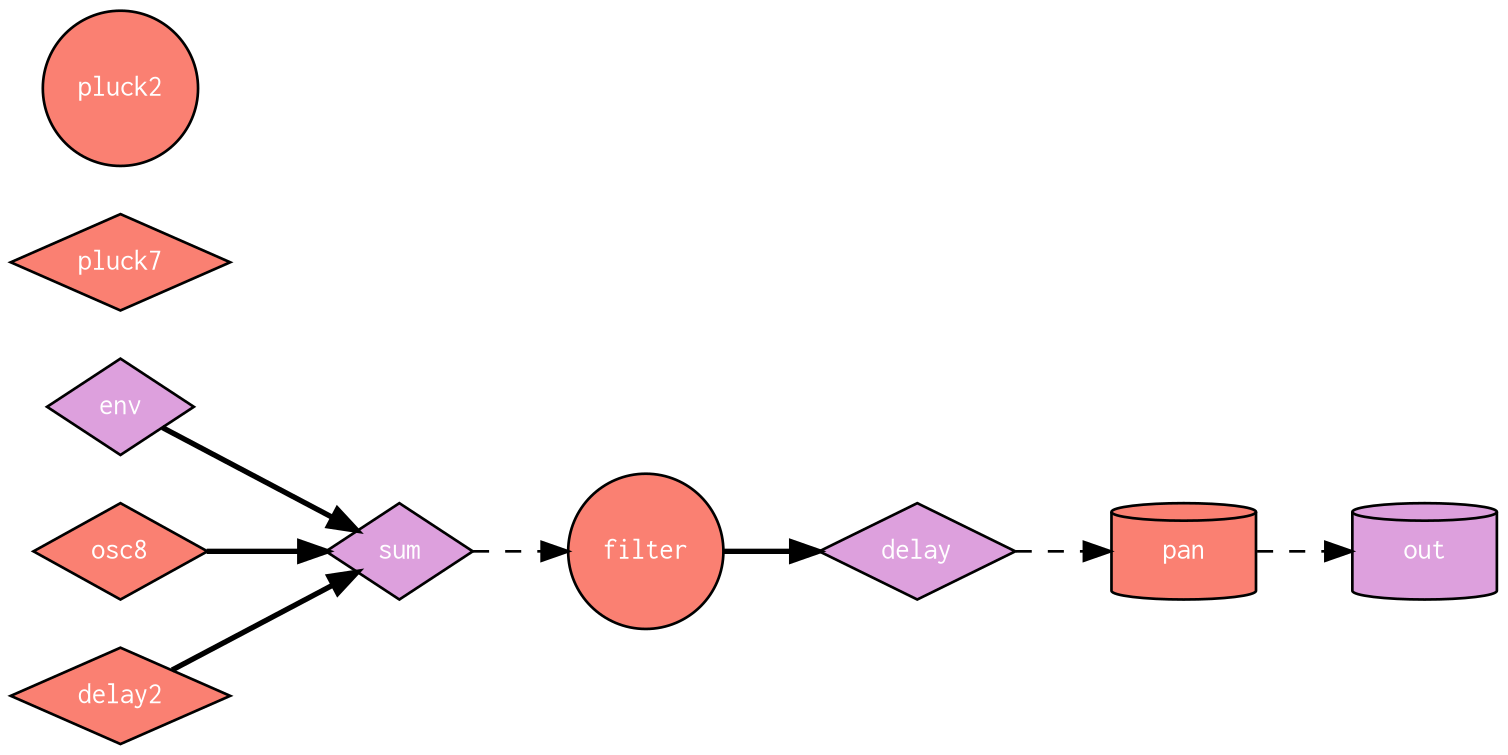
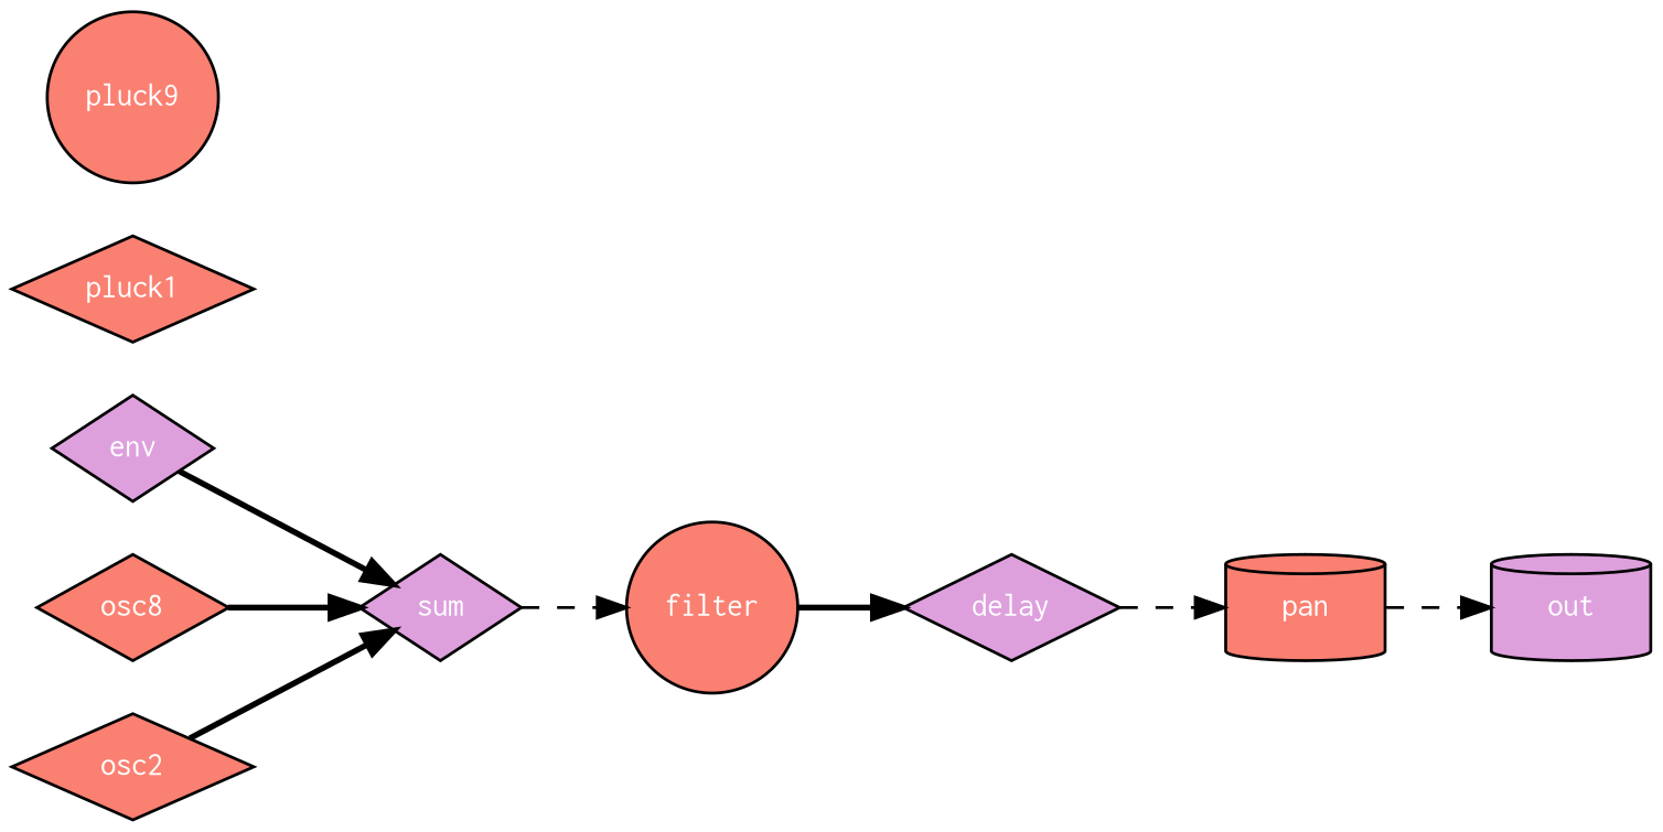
  digraph {
    rankdir=LR
    node [color=black fillcolor=salmon fontcolor=white fontname=Inconsolata fontsize=11 shape=diamond style=filled]
    edge [fontname=Inconsolata fontsize=9 style=bold]
    env [fillcolor=plum]
    sum [fillcolor=plum]
    filter [shape=circle]
    n4 [label=osc8]
-   osc2 [label=delay2]
-   pluck1 [label=pluck7]
-   pluck2 [shape=circle]
+   osc2
+   pluck1
+   pluck2 [shape=circle label=pluck9]
    delay [fillcolor=plum]
    pan [shape=cylinder]
    out [fillcolor=plum shape=cylinder]
    env -> sum
    sum -> filter [style=dashed]
    filter -> delay
    n4 -> sum
    osc2 -> sum
    delay -> pan [style=dashed]
    pan -> out [style=dashed]
  }
